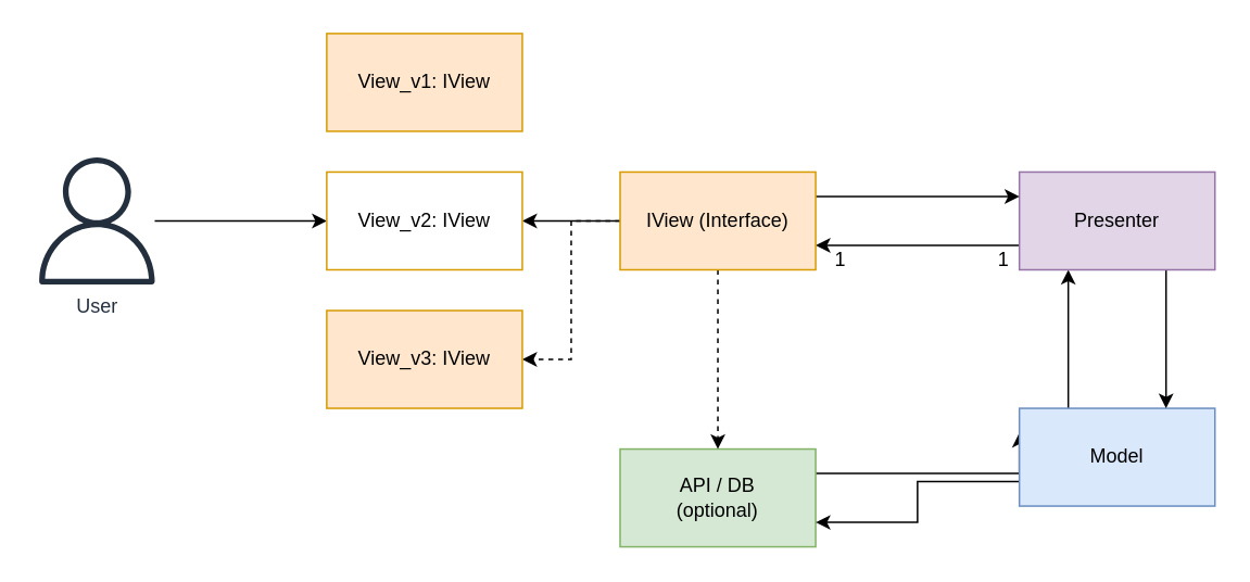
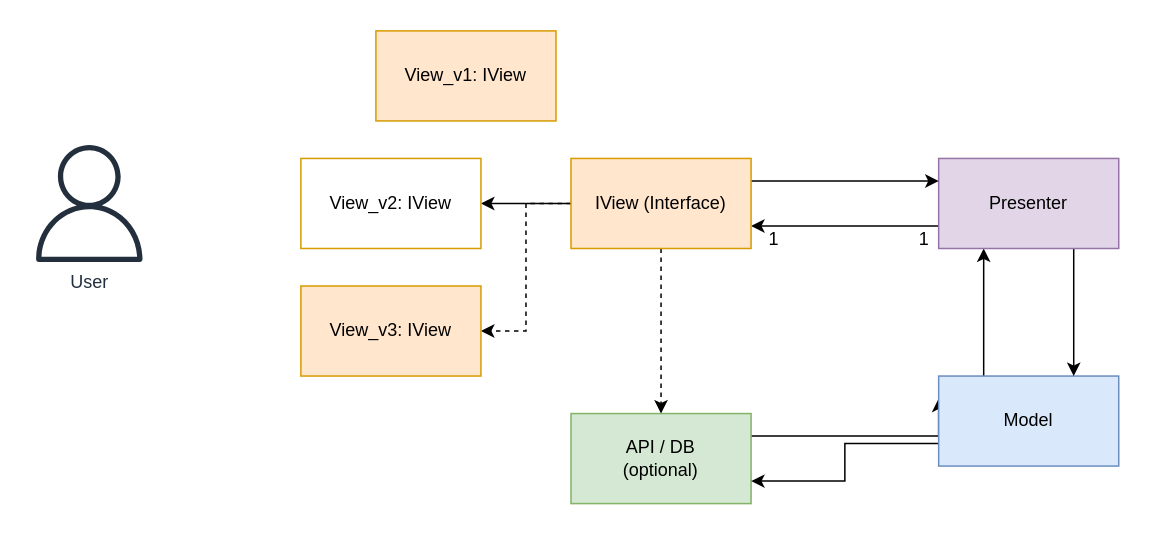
  <mxCell id="0" />
  <mxCell id="1" parent="0" />
  <mxCell id="2" style="edgeStyle=orthogonalEdgeStyle;rounded=0;orthogonalLoop=1;jettySize=auto;html=1;entryX=0;entryY=0.25;entryDx=0;entryDy=0;" parent="1" source="3" target="6" edge="1"><mxGeometry relative="1" as="geometry"><Array as="points"><mxPoint x="520" y="290" /><mxPoint x="520" y="290" /></Array></mxGeometry></mxCell>
  <mxCell id="3" value="API / DB&lt;div&gt;(optional)&lt;/div&gt;" style="rounded=0;whiteSpace=wrap;html=1;fillColor=#d5e8d4;strokeColor=#82b366;" parent="1" vertex="1"><mxGeometry x="380" y="275" width="120" height="60" as="geometry" /></mxCell>
  <mxCell id="4" style="edgeStyle=orthogonalEdgeStyle;rounded=0;orthogonalLoop=1;jettySize=auto;html=1;exitX=0;exitY=0.75;exitDx=0;exitDy=0;entryX=1;entryY=0.75;entryDx=0;entryDy=0;" parent="1" source="6" target="3" edge="1"><mxGeometry relative="1" as="geometry" /></mxCell>
  <mxCell id="5" style="edgeStyle=orthogonalEdgeStyle;rounded=0;orthogonalLoop=1;jettySize=auto;html=1;exitX=0.25;exitY=0;exitDx=0;exitDy=0;entryX=0.25;entryY=1;entryDx=0;entryDy=0;" parent="1" source="6" target="9" edge="1"><mxGeometry relative="1" as="geometry" /></mxCell>
  <mxCell id="6" value="Model" style="rounded=0;whiteSpace=wrap;html=1;fillColor=#dae8fc;strokeColor=#6c8ebf;" parent="1" vertex="1"><mxGeometry x="625" y="250" width="120" height="60" as="geometry" /></mxCell>
  <mxCell id="7" style="edgeStyle=orthogonalEdgeStyle;rounded=0;orthogonalLoop=1;jettySize=auto;html=1;exitX=0.75;exitY=1;exitDx=0;exitDy=0;entryX=0.75;entryY=0;entryDx=0;entryDy=0;" parent="1" source="9" target="6" edge="1"><mxGeometry relative="1" as="geometry" /></mxCell>
  <mxCell id="8" style="edgeStyle=orthogonalEdgeStyle;rounded=0;orthogonalLoop=1;jettySize=auto;html=1;exitX=0;exitY=0.75;exitDx=0;exitDy=0;entryX=1;entryY=0.75;entryDx=0;entryDy=0;" parent="1" source="9" target="14" edge="1"><mxGeometry relative="1" as="geometry" /></mxCell>
  <mxCell id="9" value="Presenter" style="rounded=0;whiteSpace=wrap;html=1;fillColor=#e1d5e7;strokeColor=#9673a6;" parent="1" vertex="1"><mxGeometry x="625" y="105" width="120" height="60" as="geometry" /></mxCell>
  <mxCell id="10" style="edgeStyle=orthogonalEdgeStyle;rounded=0;orthogonalLoop=1;jettySize=auto;html=1;exitX=1;exitY=0.25;exitDx=0;exitDy=0;entryX=0;entryY=0.25;entryDx=0;entryDy=0;" parent="1" source="14" target="9" edge="1"><mxGeometry relative="1" as="geometry" /></mxCell>
  <mxCell id="11" style="edgeStyle=orthogonalEdgeStyle;rounded=0;orthogonalLoop=1;jettySize=auto;html=1;entryX=1;entryY=0.5;entryDx=0;entryDy=0;dashed=1;" parent="1" source="14" target="19" edge="1"><mxGeometry relative="1" as="geometry" /></mxCell>
  <mxCell id="12" style="edgeStyle=orthogonalEdgeStyle;rounded=0;orthogonalLoop=1;jettySize=auto;html=1;entryX=1;entryY=0.5;entryDx=0;entryDy=0;dashed=0;" parent="1" source="14" target="18" edge="1"><mxGeometry relative="1" as="geometry" /></mxCell>
  <mxCell id="13" style="edgeStyle=orthogonalEdgeStyle;rounded=0;orthogonalLoop=1;jettySize=auto;html=1;dashed=1;" parent="1" source="14" target="3" edge="1"><mxGeometry relative="1" as="geometry" /></mxCell>
  <mxCell id="14" value="IView (Interface)" style="rounded=0;whiteSpace=wrap;html=1;fillColor=#ffe6cc;strokeColor=#d79b00;" parent="1" vertex="1"><mxGeometry x="380" y="105" width="120" height="60" as="geometry" /></mxCell>
- <mxCell id="15" style="edgeStyle=orthogonalEdgeStyle;rounded=0;orthogonalLoop=1;jettySize=auto;html=1;" parent="1" source="16" target="18" edge="1"><mxGeometry relative="1" as="geometry" /></mxCell>
  <mxCell id="16" value="User" style="sketch=0;outlineConnect=0;fontColor=#232F3E;gradientColor=none;fillColor=#232F3D;strokeColor=none;dashed=0;verticalLabelPosition=bottom;verticalAlign=top;align=center;html=1;fontSize=12;fontStyle=0;aspect=fixed;pointerEvents=1;shape=mxgraph.aws4.user;" parent="1" vertex="1"><mxGeometry x="20" y="96" width="78" height="78" as="geometry" /></mxCell>
- <mxCell id="17" value="View_v1: IView" style="rounded=0;whiteSpace=wrap;html=1;fillColor=#ffe6cc;strokeColor=#d79b00;" parent="1" vertex="1"><mxGeometry x="200" y="20" width="120" height="60" as="geometry" /></mxCell>
+ <mxCell id="17" value="View_v1: IView" style="rounded=0;whiteSpace=wrap;html=1;fillColor=#ffe6cc;strokeColor=#d79b00;" parent="1" vertex="1"><mxGeometry x="250" y="20" width="120" height="60" as="geometry" /></mxCell>
  <mxCell id="18" value="View_v2: IView" style="rounded=0;whiteSpace=wrap;html=1;fillColor=#ffffff;strokeColor=#d79b00;" parent="1" vertex="1"><mxGeometry x="200" y="105" width="120" height="60" as="geometry" /></mxCell>
  <mxCell id="19" value="View_v3: IView" style="rounded=0;whiteSpace=wrap;html=1;fillColor=#ffe6cc;strokeColor=#d79b00;" parent="1" vertex="1"><mxGeometry x="200" y="190" width="120" height="60" as="geometry" /></mxCell>
  <mxCell id="20" value="1" style="text;html=1;align=center;verticalAlign=middle;resizable=0;points=[];autosize=1;strokeColor=none;fillColor=none;" parent="1" vertex="1"><mxGeometry x="500" y="144" width="30" height="30" as="geometry" /></mxCell>
  <mxCell id="21" value="1" style="text;html=1;align=center;verticalAlign=middle;resizable=0;points=[];autosize=1;strokeColor=none;fillColor=none;" parent="1" vertex="1"><mxGeometry x="600" y="144" width="30" height="30" as="geometry" /></mxCell>
